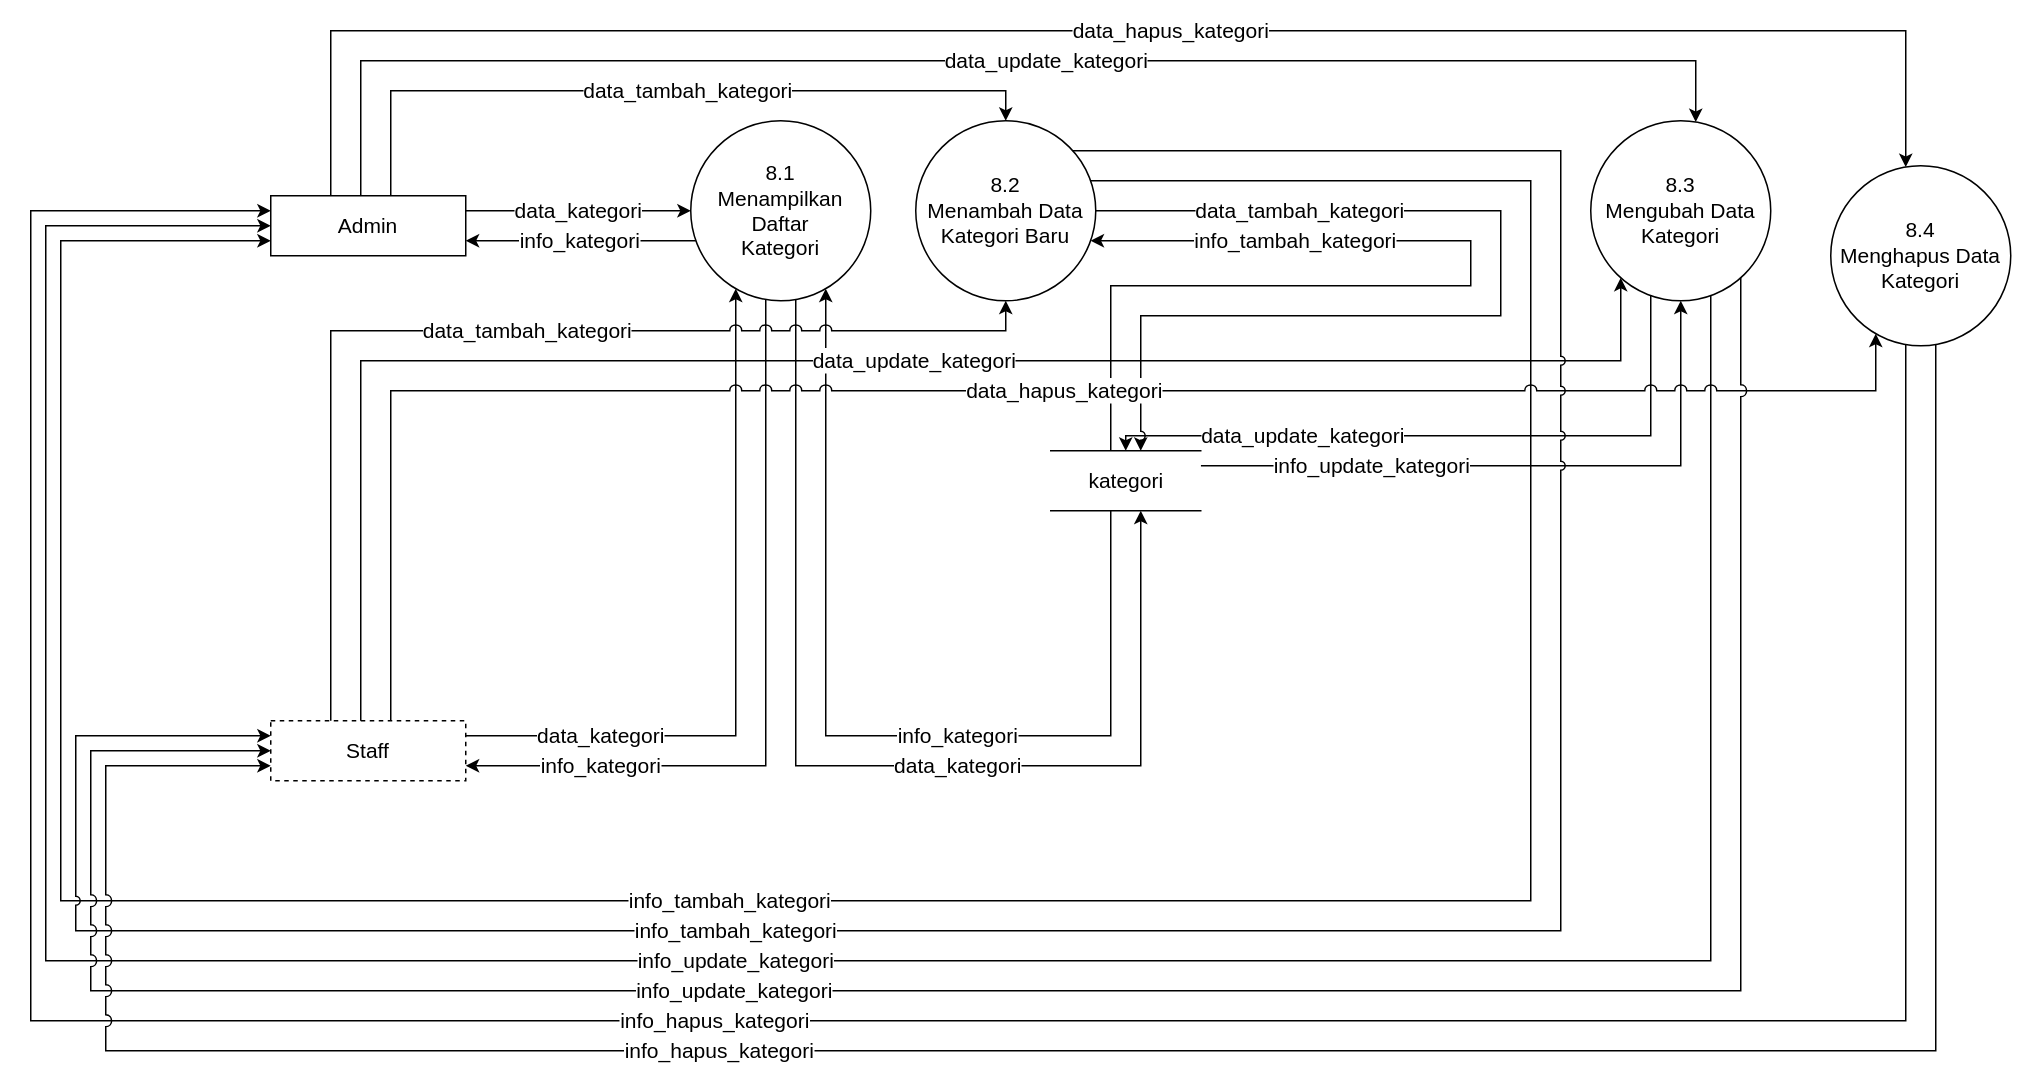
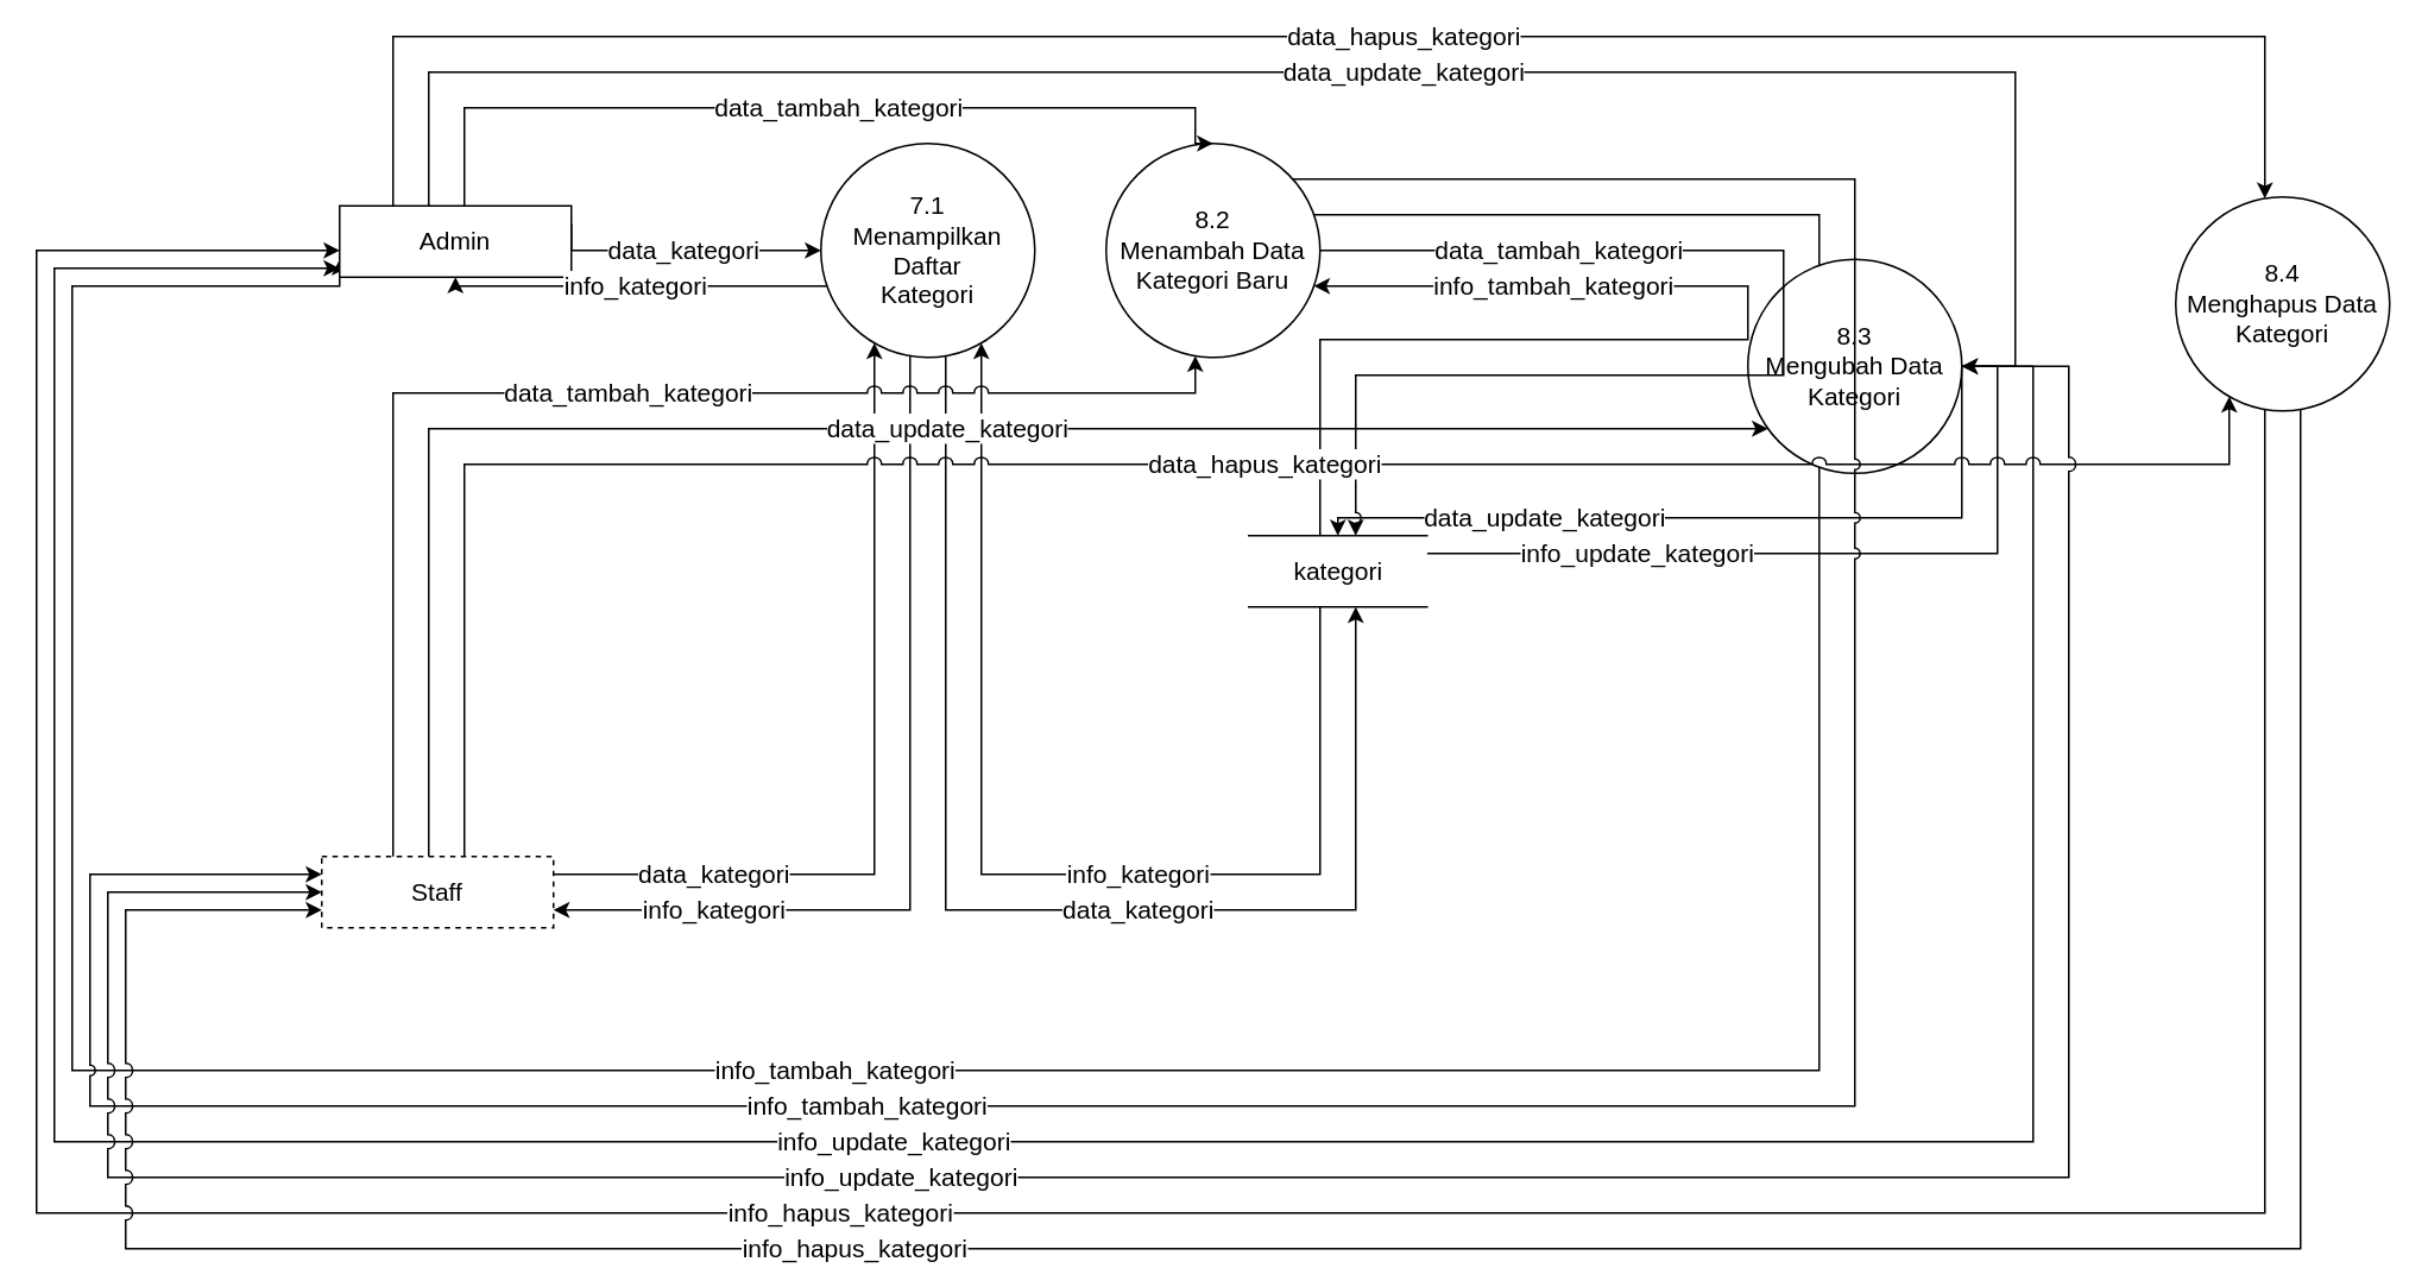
  <mxCell id="0" />
  <mxCell id="1" parent="0" />
  <mxCell id="2" value="info_tambah_kategori" style="edgeStyle=orthogonalEdgeStyle;rounded=0;orthogonalLoop=1;jettySize=auto;html=1;entryX=0;entryY=0.75;entryDx=0;entryDy=0;jumpStyle=arc;fontSize=14;" parent="1" source="18" target="6" edge="1"><mxGeometry x="0.12" relative="1" as="geometry"><Array as="points"><mxPoint x="1020" y="120" /><mxPoint x="1020" y="600" /><mxPoint x="40" y="600" /><mxPoint x="40" y="160" /></Array><mxPoint x="704.721" y="90" as="sourcePoint" /><mxPoint x="183" y="121.16" as="targetPoint" /><mxPoint as="offset" /></mxGeometry></mxCell>
  <mxCell id="3" value="data_update_kategori" style="edgeStyle=orthogonalEdgeStyle;rounded=0;orthogonalLoop=1;jettySize=auto;html=1;fontSize=14;" parent="1" source="6" target="10" edge="1"><mxGeometry x="0.072" relative="1" as="geometry"><mxPoint as="offset" /><Array as="points"><mxPoint x="240" y="40" /><mxPoint x="1130" y="40" /></Array></mxGeometry></mxCell>
- <mxCell id="4" value="&lt;font style=&quot;font-size: 14px;&quot;&gt;8.1&lt;br style=&quot;font-size: 14px;&quot;&gt;Menampilkan Daftar&lt;br style=&quot;font-size: 14px;&quot;&gt;Kategori&lt;br style=&quot;font-size: 14px;&quot;&gt;&lt;/font&gt;" style="ellipse;whiteSpace=wrap;html=1;aspect=fixed;fontSize=14;" parent="1" vertex="1"><mxGeometry x="460" y="80" width="120" height="120" as="geometry" /></mxCell>
+ <mxCell id="4" value="&lt;font style=&quot;font-size: 14px;&quot;&gt;7.1&lt;br style=&quot;font-size: 14px;&quot;&gt;Menampilkan Daftar&lt;br style=&quot;font-size: 14px;&quot;&gt;Kategori&lt;br style=&quot;font-size: 14px;&quot;&gt;&lt;/font&gt;" style="ellipse;whiteSpace=wrap;html=1;aspect=fixed;fontSize=14;" parent="1" vertex="1"><mxGeometry x="460" y="80" width="120" height="120" as="geometry" /></mxCell>
  <mxCell id="5" value="data_kategori" style="edgeStyle=orthogonalEdgeStyle;rounded=0;orthogonalLoop=1;jettySize=auto;html=1;exitX=1;exitY=0.25;exitDx=0;exitDy=0;fontSize=14;" parent="1" source="6" edge="1"><mxGeometry relative="1" as="geometry"><mxPoint x="460" y="140" as="targetPoint" /><Array as="points"><mxPoint x="380" y="140" /><mxPoint x="380" y="140" /></Array></mxGeometry></mxCell>
- <mxCell id="6" value="Admin" style="rounded=0;whiteSpace=wrap;html=1;fontSize=14;" parent="1" vertex="1"><mxGeometry x="180" y="130" width="130" height="40" as="geometry" /></mxCell>
+ <mxCell id="6" value="Admin" style="rounded=0;whiteSpace=wrap;html=1;fontSize=14;" parent="1" vertex="1"><mxGeometry x="190" y="115" width="130" height="40" as="geometry" /></mxCell>
  <mxCell id="7" value="data_kategori" style="edgeStyle=orthogonalEdgeStyle;rounded=0;orthogonalLoop=1;jettySize=auto;html=1;fontSize=14;" parent="1" source="4" target="13" edge="1"><mxGeometry x="0.179" relative="1" as="geometry"><Array as="points"><mxPoint x="530" y="510" /><mxPoint x="760" y="510" /></Array><mxPoint as="offset" /></mxGeometry></mxCell>
  <mxCell id="8" value="info_update_kategori" style="edgeStyle=orthogonalEdgeStyle;rounded=0;orthogonalLoop=1;jettySize=auto;html=1;fontSize=14;" parent="1" source="13" target="10" edge="1"><mxGeometry x="-0.469" relative="1" as="geometry"><Array as="points"><mxPoint x="1120" y="310" /></Array><mxPoint as="offset" /></mxGeometry></mxCell>
  <mxCell id="9" value="info_update_kategori" style="edgeStyle=orthogonalEdgeStyle;rounded=0;orthogonalLoop=1;jettySize=auto;html=1;fontSize=14;" parent="1" source="10" target="6" edge="1"><mxGeometry x="-0.003" relative="1" as="geometry"><Array as="points"><mxPoint x="1140" y="640" /><mxPoint x="30" y="640" /><mxPoint x="30" y="150" /></Array><mxPoint as="offset" /></mxGeometry></mxCell>
- <mxCell id="10" value="&lt;font style=&quot;font-size: 14px;&quot;&gt;8.3&lt;br style=&quot;font-size: 14px;&quot;&gt;Mengubah Data Kategori&lt;br style=&quot;font-size: 14px;&quot;&gt;&lt;/font&gt;" style="ellipse;whiteSpace=wrap;html=1;aspect=fixed;fontSize=14;" parent="1" vertex="1"><mxGeometry x="1060" y="80" width="120" height="120" as="geometry" /></mxCell>
+ <mxCell id="10" value="&lt;font style=&quot;font-size: 14px;&quot;&gt;8.3&lt;br style=&quot;font-size: 14px;&quot;&gt;Mengubah Data Kategori&lt;br style=&quot;font-size: 14px;&quot;&gt;&lt;/font&gt;" style="ellipse;whiteSpace=wrap;html=1;aspect=fixed;fontSize=14;" parent="1" vertex="1"><mxGeometry x="980" y="145" width="120" height="120" as="geometry" /></mxCell>
  <mxCell id="11" value="info_kategori" style="edgeStyle=orthogonalEdgeStyle;rounded=0;orthogonalLoop=1;jettySize=auto;html=1;fontSize=14;" parent="1" source="13" target="4" edge="1"><mxGeometry x="-0.21" relative="1" as="geometry"><Array as="points"><mxPoint x="740" y="490" /><mxPoint x="550" y="490" /></Array><mxPoint as="offset" /></mxGeometry></mxCell>
  <mxCell id="12" value="data_update_kategori" style="edgeStyle=orthogonalEdgeStyle;rounded=0;orthogonalLoop=1;jettySize=auto;html=1;fontSize=14;" parent="1" source="10" target="13" edge="1"><mxGeometry x="0.427" relative="1" as="geometry"><Array as="points"><mxPoint x="1100" y="290" /></Array><mxPoint x="-1" as="offset" /></mxGeometry></mxCell>
  <mxCell id="13" value="kategori" style="html=1;dashed=0;whitespace=wrap;shape=partialRectangle;right=0;left=0;fontSize=14;" parent="1" vertex="1"><mxGeometry x="700" y="300" width="100" height="40" as="geometry" /></mxCell>
  <mxCell id="14" value="Staff" style="rounded=0;whiteSpace=wrap;html=1;fontSize=14;dashed=1;" parent="1" vertex="1"><mxGeometry x="180" y="480" width="130" height="40" as="geometry" /></mxCell>
  <mxCell id="15" value="data_kategori" style="edgeStyle=orthogonalEdgeStyle;rounded=0;orthogonalLoop=1;jettySize=auto;html=1;fontSize=14;" parent="1" source="14" target="4" edge="1"><mxGeometry x="-0.624" relative="1" as="geometry"><mxPoint x="310" y="460.5" as="sourcePoint" /><mxPoint x="477.574" y="502.426" as="targetPoint" /><Array as="points"><mxPoint x="490" y="490" /></Array><mxPoint as="offset" /></mxGeometry></mxCell>
  <mxCell id="16" value="data_tambah_kategori" style="edgeStyle=orthogonalEdgeStyle;rounded=0;orthogonalLoop=1;jettySize=auto;html=1;jumpStyle=arc;fontSize=14;" parent="1" source="18" target="13" edge="1"><mxGeometry x="-0.594" relative="1" as="geometry"><Array as="points"><mxPoint x="1000" y="140" /><mxPoint x="1000" y="210" /><mxPoint x="760" y="210" /></Array><mxPoint as="offset" /></mxGeometry></mxCell>
  <mxCell id="17" value="info_tambah_kategori" style="edgeStyle=orthogonalEdgeStyle;rounded=0;orthogonalLoop=1;jettySize=auto;html=1;jumpStyle=arc;fontSize=14;" parent="1" source="13" target="18" edge="1"><mxGeometry x="0.568" relative="1" as="geometry"><Array as="points"><mxPoint x="740" y="190" /><mxPoint x="980" y="190" /><mxPoint x="980" y="160" /></Array><mxPoint as="offset" /></mxGeometry></mxCell>
- <mxCell id="18" value="&lt;font style=&quot;font-size: 14px;&quot;&gt;8.2&lt;br style=&quot;font-size: 14px;&quot;&gt;Menambah Data Kategori Baru&lt;br style=&quot;font-size: 14px;&quot;&gt;&lt;/font&gt;" style="ellipse;whiteSpace=wrap;html=1;aspect=fixed;fontSize=14;" parent="1" vertex="1"><mxGeometry x="610" y="80" width="120" height="120" as="geometry" /></mxCell>
+ <mxCell id="18" value="&lt;font style=&quot;font-size: 14px;&quot;&gt;8.2&lt;br style=&quot;font-size: 14px;&quot;&gt;Menambah Data Kategori Baru&lt;br style=&quot;font-size: 14px;&quot;&gt;&lt;/font&gt;" style="ellipse;whiteSpace=wrap;html=1;aspect=fixed;fontSize=14;" parent="1" vertex="1"><mxGeometry x="620" y="80" width="120" height="120" as="geometry" /></mxCell>
  <mxCell id="19" value="data_tambah_kategori" style="edgeStyle=orthogonalEdgeStyle;rounded=0;orthogonalLoop=1;jettySize=auto;html=1;entryX=0.5;entryY=0;entryDx=0;entryDy=0;fontSize=14;" parent="1" source="6" target="18" edge="1"><mxGeometry x="0.072" relative="1" as="geometry"><mxPoint as="offset" /><mxPoint x="530" y="90" as="sourcePoint" /><mxPoint x="950" y="90" as="targetPoint" /><Array as="points"><mxPoint x="260" y="60" /><mxPoint x="670" y="60" /></Array></mxGeometry></mxCell>
  <mxCell id="20" value="info_kategori" style="edgeStyle=orthogonalEdgeStyle;rounded=0;orthogonalLoop=1;jettySize=auto;html=1;fontSize=14;" parent="1" source="4" target="6" edge="1"><mxGeometry relative="1" as="geometry"><mxPoint x="320" y="150" as="targetPoint" /><Array as="points"><mxPoint x="420" y="160" /><mxPoint x="420" y="160" /></Array><mxPoint x="470" y="150" as="sourcePoint" /></mxGeometry></mxCell>
  <mxCell id="21" value="info_kategori" style="edgeStyle=orthogonalEdgeStyle;rounded=0;orthogonalLoop=1;jettySize=auto;html=1;fontSize=14;" parent="1" source="4" target="14" edge="1"><mxGeometry x="0.648" relative="1" as="geometry"><mxPoint x="500" y="201.962" as="sourcePoint" /><mxPoint x="320" y="500" as="targetPoint" /><Array as="points"><mxPoint x="510" y="510" /><mxPoint x="310" y="510" /></Array><mxPoint as="offset" /></mxGeometry></mxCell>
  <mxCell id="22" value="&lt;font style=&quot;font-size: 14px;&quot;&gt;8.4&lt;br style=&quot;font-size: 14px;&quot;&gt;Menghapus Data Kategori&lt;br style=&quot;font-size: 14px;&quot;&gt;&lt;/font&gt;" style="ellipse;whiteSpace=wrap;html=1;aspect=fixed;fontSize=14;" vertex="1" parent="1"><mxGeometry x="1220" y="110" width="120" height="120" as="geometry" /></mxCell>
  <mxCell id="23" value="data_hapus_kategori" style="edgeStyle=orthogonalEdgeStyle;rounded=0;orthogonalLoop=1;jettySize=auto;html=1;fontSize=14;" edge="1" parent="1" source="6" target="22"><mxGeometry x="0.072" relative="1" as="geometry"><mxPoint as="offset" /><Array as="points"><mxPoint x="220" y="20" /><mxPoint x="1270" y="20" /></Array><mxPoint x="220" y="130" as="sourcePoint" /><mxPoint x="1100" y="80" as="targetPoint" /></mxGeometry></mxCell>
  <mxCell id="24" value="data_tambah_kategori" style="edgeStyle=orthogonalEdgeStyle;rounded=0;orthogonalLoop=1;jettySize=auto;html=1;fontSize=14;jumpStyle=arc;jumpSize=8;" edge="1" parent="1" source="14" target="18"><mxGeometry x="0.072" relative="1" as="geometry"><mxPoint as="offset" /><mxPoint x="270" y="140" as="sourcePoint" /><mxPoint x="680" y="90" as="targetPoint" /><Array as="points"><mxPoint x="220" y="220" /><mxPoint x="670" y="220" /></Array></mxGeometry></mxCell>
  <mxCell id="25" value="data_update_kategori" style="edgeStyle=orthogonalEdgeStyle;rounded=0;orthogonalLoop=1;jettySize=auto;html=1;fontSize=14;" edge="1" parent="1" source="14" target="10"><mxGeometry x="0.072" relative="1" as="geometry"><mxPoint as="offset" /><Array as="points"><mxPoint x="240" y="240" /><mxPoint x="1080" y="240" /></Array><mxPoint x="250" y="140" as="sourcePoint" /><mxPoint x="1130" y="90" as="targetPoint" /></mxGeometry></mxCell>
  <mxCell id="26" value="data_hapus_kategori" style="edgeStyle=orthogonalEdgeStyle;rounded=0;orthogonalLoop=1;jettySize=auto;html=1;fontSize=14;jumpStyle=arc;jumpSize=8;" edge="1" parent="1" source="14" target="22"><mxGeometry x="0.072" relative="1" as="geometry"><mxPoint as="offset" /><Array as="points"><mxPoint x="260" y="260" /><mxPoint x="1250" y="260" /></Array><mxPoint x="260" y="480" as="sourcePoint" /><mxPoint x="1310" y="430" as="targetPoint" /></mxGeometry></mxCell>
  <mxCell id="27" value="info_hapus_kategori" style="edgeStyle=orthogonalEdgeStyle;rounded=0;orthogonalLoop=1;jettySize=auto;html=1;fontSize=14;" edge="1" parent="1" source="22" target="6"><mxGeometry x="0.037" relative="1" as="geometry"><Array as="points"><mxPoint x="1270" y="680" /><mxPoint x="20" y="680" /><mxPoint x="20" y="140" /></Array><mxPoint as="offset" /><mxPoint x="1160" y="201.962" as="sourcePoint" /><mxPoint x="190" y="150" as="targetPoint" /></mxGeometry></mxCell>
  <mxCell id="28" value="info_tambah_kategori" style="edgeStyle=orthogonalEdgeStyle;rounded=0;orthogonalLoop=1;jettySize=auto;html=1;jumpStyle=arc;fontSize=14;" edge="1" parent="1" source="18" target="14"><mxGeometry x="0.332" relative="1" as="geometry"><Array as="points"><mxPoint x="1040" y="100" /><mxPoint x="1040" y="620" /><mxPoint x="50" y="620" /><mxPoint x="50" y="490" /></Array><mxPoint x="736.569" y="130" as="sourcePoint" /><mxPoint x="190" y="170" as="targetPoint" /><mxPoint as="offset" /></mxGeometry></mxCell>
  <mxCell id="29" value="info_update_kategori" style="edgeStyle=orthogonalEdgeStyle;rounded=0;orthogonalLoop=1;jettySize=auto;html=1;fontSize=14;jumpStyle=arc;jumpSize=8;" edge="1" parent="1" source="10" target="14"><mxGeometry x="0.235" relative="1" as="geometry"><Array as="points"><mxPoint x="1160" y="660" /><mxPoint x="60" y="660" /><mxPoint x="60" y="500" /></Array><mxPoint as="offset" /><mxPoint x="1150" y="206.569" as="sourcePoint" /><mxPoint x="190" y="160" as="targetPoint" /></mxGeometry></mxCell>
  <mxCell id="30" value="info_hapus_kategori" style="edgeStyle=orthogonalEdgeStyle;rounded=0;orthogonalLoop=1;jettySize=auto;html=1;fontSize=14;jumpStyle=arc;jumpSize=8;" edge="1" parent="1" source="22" target="14"><mxGeometry x="0.288" relative="1" as="geometry"><Array as="points"><mxPoint x="1290" y="700" /><mxPoint x="70" y="700" /><mxPoint x="70" y="510" /></Array><mxPoint as="offset" /><mxPoint x="1280" y="210" as="sourcePoint" /><mxPoint x="190" y="150" as="targetPoint" /></mxGeometry></mxCell>
